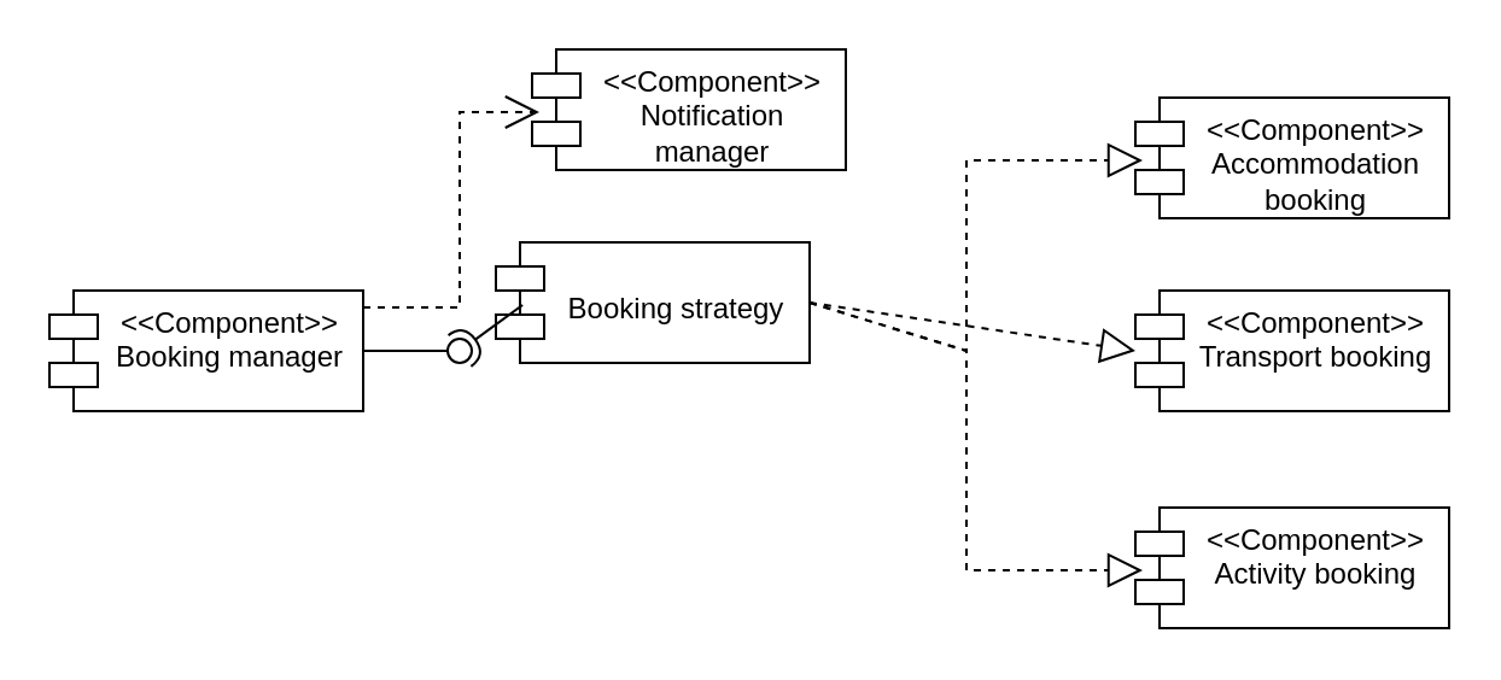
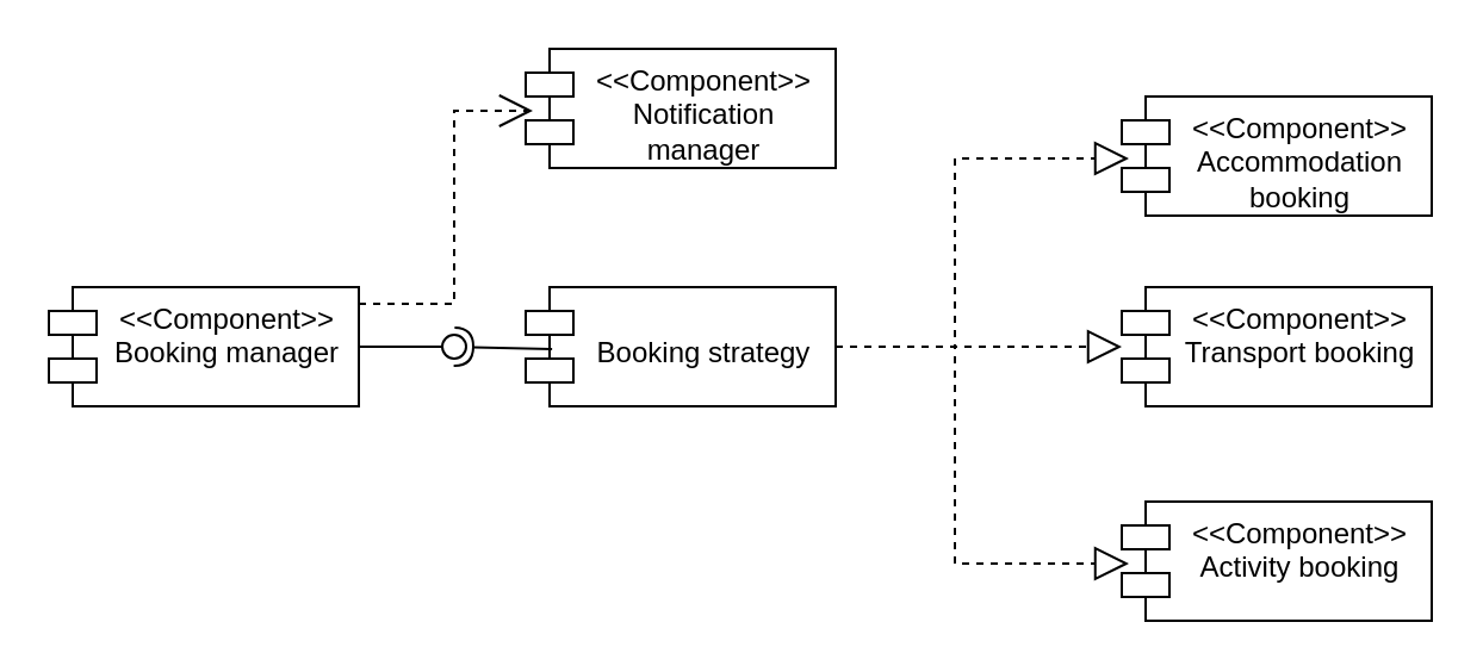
  <mxCell id="0" />
  <mxCell id="1" parent="0" />
  <mxCell id="2" value="&amp;lt;&amp;lt;Component&amp;gt;&amp;gt;&lt;div&gt;Booking manager&lt;/div&gt;" style="shape=module;align=left;spacingLeft=20;align=center;verticalAlign=top;whiteSpace=wrap;html=1;" vertex="1" parent="1"><mxGeometry x="20" y="120" width="130" height="50" as="geometry" /></mxCell>
- <mxCell id="3" value="&lt;div&gt;&lt;br&gt;&lt;/div&gt;Booking strategy" style="shape=module;align=left;spacingLeft=20;align=center;verticalAlign=top;whiteSpace=wrap;html=1;" vertex="1" parent="1"><mxGeometry x="205" y="100" width="130" height="50" as="geometry" /></mxCell>
+ <mxCell id="3" value="&lt;div&gt;&lt;br&gt;&lt;/div&gt;Booking strategy" style="shape=module;align=left;spacingLeft=20;align=center;verticalAlign=top;whiteSpace=wrap;html=1;" vertex="1" parent="1"><mxGeometry x="220" y="120" width="130" height="50" as="geometry" /></mxCell>
  <mxCell id="4" value="&amp;lt;&amp;lt;Component&amp;gt;&amp;gt;&lt;div&gt;Notification manager&lt;/div&gt;" style="shape=module;align=left;spacingLeft=20;align=center;verticalAlign=top;whiteSpace=wrap;html=1;" vertex="1" parent="1"><mxGeometry x="220" y="20" width="130" height="50" as="geometry" /></mxCell>
  <mxCell id="5" value="" style="rounded=0;orthogonalLoop=1;jettySize=auto;html=1;endArrow=halfCircle;endFill=0;endSize=6;strokeWidth=1;sketch=0;exitX=0.085;exitY=0.52;exitDx=0;exitDy=0;exitPerimeter=0;" edge="1" parent="1" source="3"><mxGeometry relative="1" as="geometry"><mxPoint x="400" y="185" as="sourcePoint" /><mxPoint x="190" y="145" as="targetPoint" /></mxGeometry></mxCell>
  <mxCell id="6" value="" style="rounded=0;orthogonalLoop=1;jettySize=auto;html=1;endArrow=oval;endFill=0;sketch=0;sourcePerimeterSpacing=0;targetPerimeterSpacing=0;endSize=10;exitX=1;exitY=0.5;exitDx=0;exitDy=0;" edge="1" parent="1" source="2"><mxGeometry relative="1" as="geometry"><mxPoint x="360" y="185" as="sourcePoint" /><mxPoint x="190" y="145" as="targetPoint" /></mxGeometry></mxCell>
  <mxCell id="7" value="" style="ellipse;whiteSpace=wrap;html=1;align=center;aspect=fixed;fillColor=none;strokeColor=none;resizable=0;perimeter=centerPerimeter;rotatable=0;allowArrows=0;points=[];outlineConnect=1;" vertex="1" parent="1"><mxGeometry x="375" y="180" width="10" height="10" as="geometry" /></mxCell>
  <mxCell id="8" value="" style="endArrow=open;endSize=12;dashed=1;html=1;rounded=0;exitX=1;exitY=0.14;exitDx=0;exitDy=0;entryX=0.023;entryY=0.52;entryDx=0;entryDy=0;entryPerimeter=0;exitPerimeter=0;" edge="1" parent="1" source="2" target="4"><mxGeometry width="160" relative="1" as="geometry"><mxPoint x="300" y="180" as="sourcePoint" /><mxPoint x="460" y="180" as="targetPoint" /><Array as="points"><mxPoint x="190" y="127" /><mxPoint x="190" y="46" /></Array></mxGeometry></mxCell>
  <mxCell id="9" value="&amp;lt;&amp;lt;Component&amp;gt;&amp;gt;&lt;div&gt;Accommodation booking&lt;/div&gt;" style="shape=module;align=left;spacingLeft=20;align=center;verticalAlign=top;whiteSpace=wrap;html=1;" vertex="1" parent="1"><mxGeometry x="470" y="40" width="130" height="50" as="geometry" /></mxCell>
  <mxCell id="10" value="&amp;lt;&amp;lt;Component&amp;gt;&amp;gt;&lt;div&gt;Transport booking&lt;/div&gt;" style="shape=module;align=left;spacingLeft=20;align=center;verticalAlign=top;whiteSpace=wrap;html=1;" vertex="1" parent="1"><mxGeometry x="470" y="120" width="130" height="50" as="geometry" /></mxCell>
  <mxCell id="11" value="&amp;lt;&amp;lt;Component&amp;gt;&amp;gt;&lt;div&gt;Activity booking&lt;/div&gt;" style="shape=module;align=left;spacingLeft=20;align=center;verticalAlign=top;whiteSpace=wrap;html=1;" vertex="1" parent="1"><mxGeometry x="470" y="210" width="130" height="50" as="geometry" /></mxCell>
  <mxCell id="12" value="" style="endArrow=block;dashed=1;endFill=0;endSize=12;html=1;rounded=0;exitX=1;exitY=0.5;exitDx=0;exitDy=0;entryX=0;entryY=0.5;entryDx=0;entryDy=0;entryPerimeter=0;" edge="1" parent="1" source="3" target="10"><mxGeometry width="160" relative="1" as="geometry"><mxPoint x="300" y="180" as="sourcePoint" /><mxPoint x="460" y="180" as="targetPoint" /></mxGeometry></mxCell>
  <mxCell id="13" value="" style="endArrow=block;dashed=1;endFill=0;endSize=12;html=1;rounded=0;exitX=1;exitY=0.5;exitDx=0;exitDy=0;entryX=0.023;entryY=0.52;entryDx=0;entryDy=0;entryPerimeter=0;" edge="1" parent="1" source="3" target="9"><mxGeometry width="160" relative="1" as="geometry"><mxPoint x="300" y="180" as="sourcePoint" /><mxPoint x="460" y="180" as="targetPoint" /><Array as="points"><mxPoint x="400" y="145" /><mxPoint x="400" y="66" /></Array></mxGeometry></mxCell>
  <mxCell id="14" value="" style="endArrow=block;dashed=1;endFill=0;endSize=12;html=1;rounded=0;exitX=1;exitY=0.5;exitDx=0;exitDy=0;entryX=0.023;entryY=0.52;entryDx=0;entryDy=0;entryPerimeter=0;" edge="1" parent="1" source="3" target="11"><mxGeometry width="160" relative="1" as="geometry"><mxPoint x="300" y="210" as="sourcePoint" /><mxPoint x="460" y="210" as="targetPoint" /><Array as="points"><mxPoint x="400" y="145" /><mxPoint x="400" y="236" /></Array></mxGeometry></mxCell>
